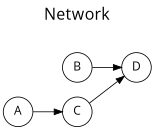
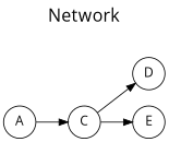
  digraph {
    fontname="Open Sans"
    fontsize=20
    label=Network
    labelloc=t
    rankdir=LR
    node [color=black fillcolor=white fontcolor=black fontname="Open Sans" shape=circle style=filled]
    edge [color=black fontname="Open Sans"]
    A
    C
    D
-   B
+   E
    A -> C
    C -> D
-   B -> D
+   C -> E
  }
